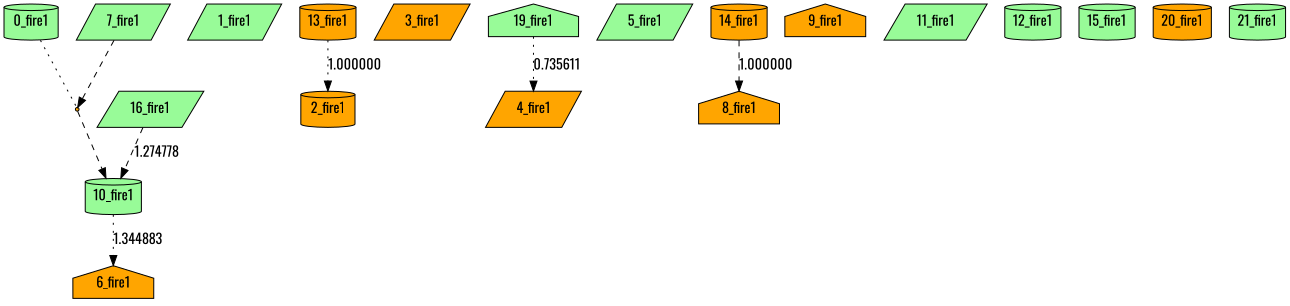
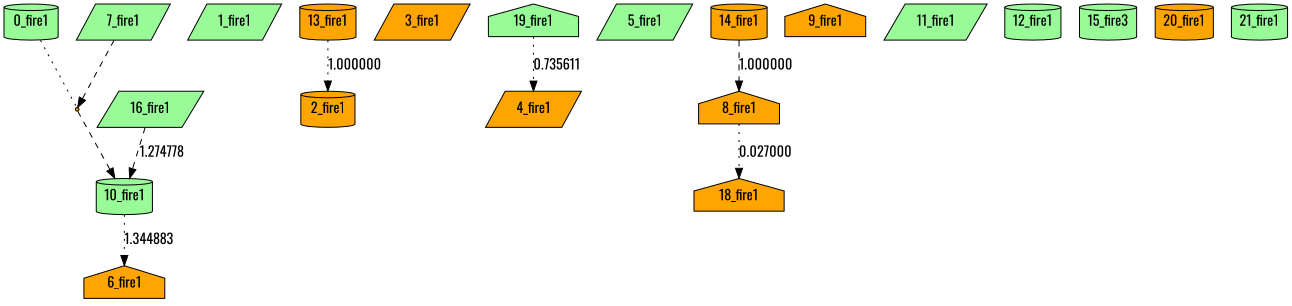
  digraph {
    fontname=Oswald
    node [fillcolor=palegreen fontname=Oswald shape=cylinder style=filled]
    edge [fontname=Oswald style=dotted]
    n1 [label="0_fire1"]
    22 [fillcolor=orange shape=point]
    n3 [label="10_fire1"]
    n4 [label="1_fire1" shape=parallelogram]
    n5 [fillcolor=orange label="2_fire1"]
    n6 [fillcolor=orange label="3_fire1" shape=parallelogram]
    n7 [fillcolor=orange label="4_fire1" shape=parallelogram]
    n8 [label="5_fire1" shape=parallelogram]
    n9 [fillcolor=orange label="6_fire1" shape=house]
    n10 [label="7_fire1" shape=parallelogram]
    n11 [fillcolor=orange label="8_fire1" shape=house]
+   n12 [fillcolor=orange label="18_fire1" shape=house]
    n13 [fillcolor=orange label="9_fire1" shape=house]
    n14 [label="11_fire1" shape=parallelogram]
    n15 [label="12_fire1"]
    n16 [fillcolor=orange label="13_fire1"]
    n17 [fillcolor=orange label="14_fire1"]
-   n18 [label="15_fire1"]
+   n18 [label="15_fire3"]
    n19 [label="16_fire1" shape=parallelogram]
    n20 [label="19_fire1" shape=house]
    n21 [fillcolor=orange label="20_fire1"]
    n22 [label="21_fire1"]
    n1 -> 22 [dir=none]
    22 -> n3 [style=dashed]
    n3 -> n9 [label=1.344883]
    n10 -> 22 [style=dashed]
+   n11 -> n12 [label=0.027000]
    n16 -> n5 [label=1.000000]
    n17 -> n11 [label=1.000000 style=dashed]
    n19 -> n3 [label=1.274778 style=dashed]
    n20 -> n7 [label=0.735611]
  }
